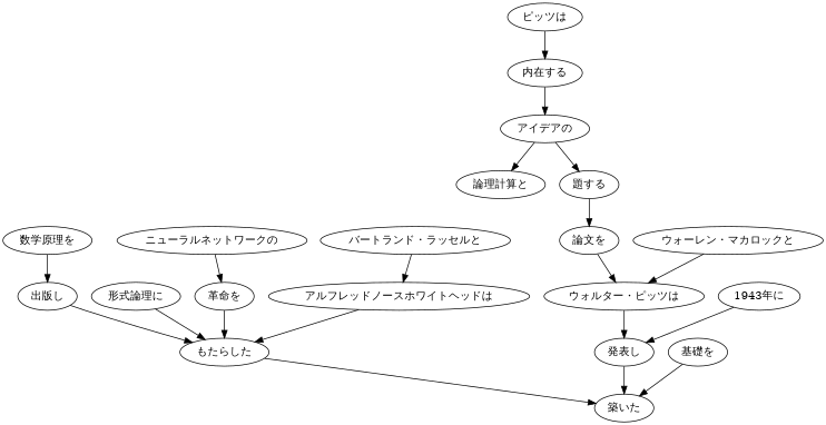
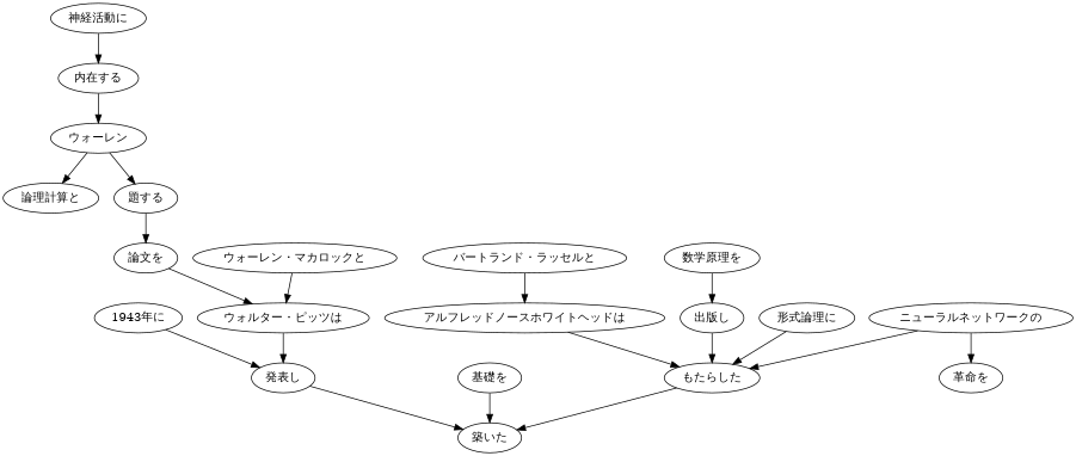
  digraph {
    n1 [label="バートランド・ラッセルと"]
    n2 [label="アルフレッドノースホワイトヘッドは"]
    n3 [label="もたらした"]
    n4 [label="築いた"]
    n5 [label="数学原理を"]
    n6 [label="出版し"]
    n7 [label="形式論理に"]
    n8 [label="革命を"]
    n9 [label="ウォーレン・マカロックと"]
    n10 [label="ウォルター・ピッツは"]
    n11 [label="発表し"]
-   n12 [label="ピッツは"]
+   n12 [label="神経活動に"]
    n13 [label="内在する"]
-   n14 [label="アイデアの"]
+   n14 [label="ウォーレン"]
    n15 [label="論理計算と"]
    n16 [label="題する"]
    n17 [label="論文を"]
    n18 [label="1943年に"]
    n19 [label="ニューラルネットワークの"]
    n20 [label="基礎を"]
    n1 -> n2
    n2 -> n3
    n3 -> n4
    n5 -> n6
    n6 -> n3
    n7 -> n3
-   n8 -> n3
+   n19 -> n3
    n9 -> n10
    n10 -> n11
    n11 -> n4
    n12 -> n13
    n13 -> n14
    n14 -> n15
    n14 -> n16
    n16 -> n17
    n17 -> n10
    n18 -> n11
    n19 -> n8
    n20 -> n4
  }
